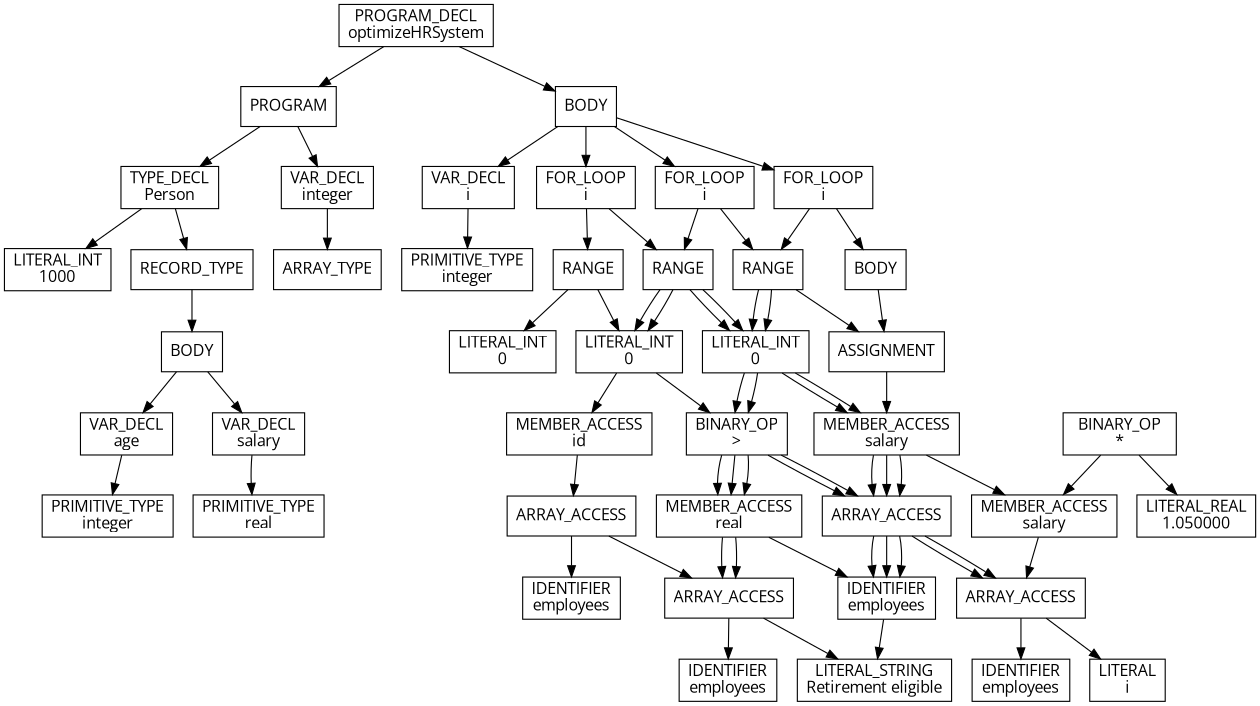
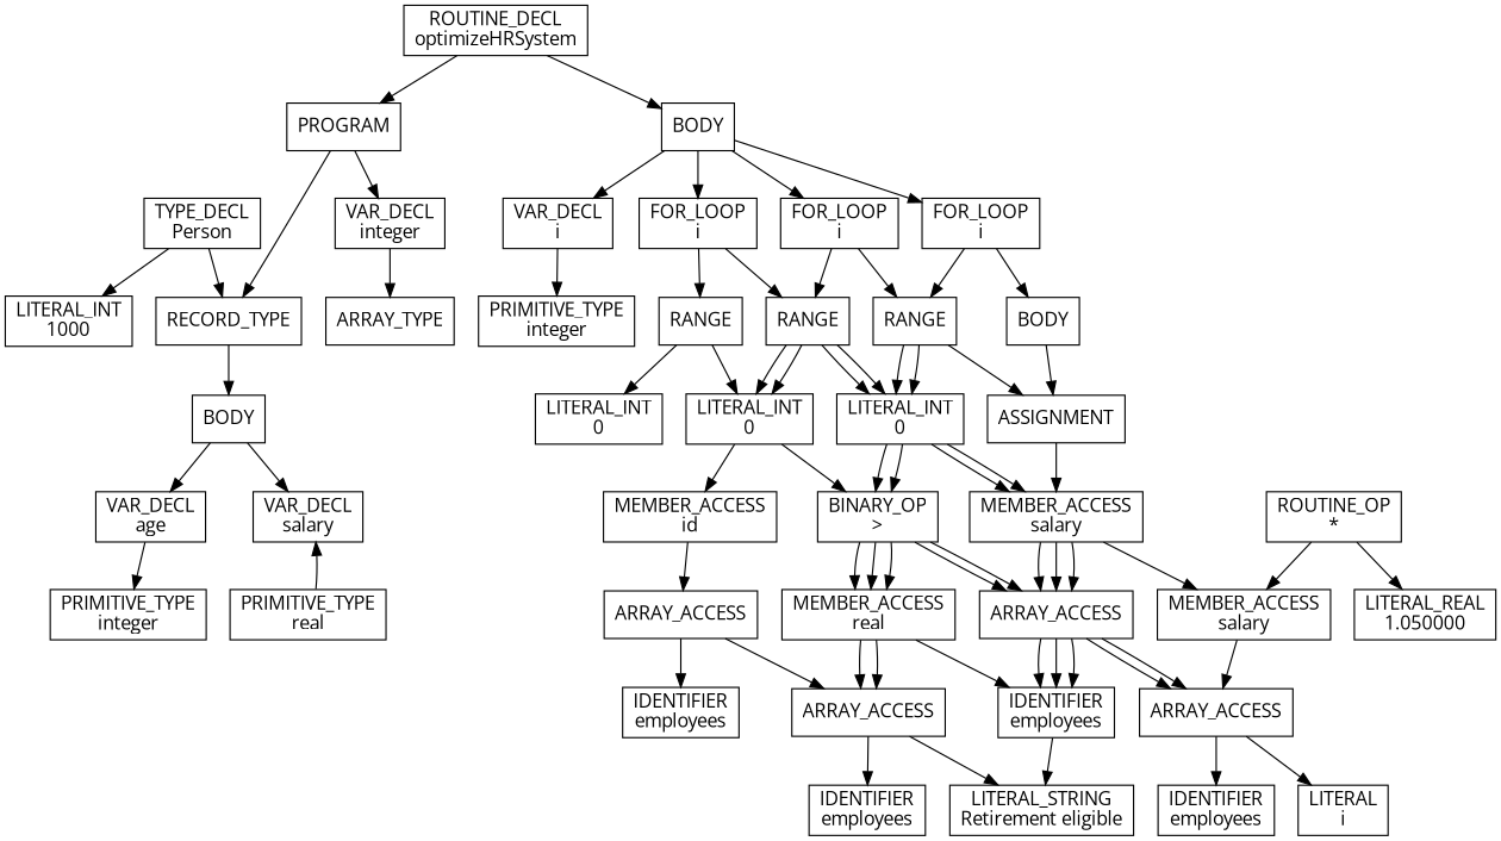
  digraph {
    fontname="Open Sans"
    node [fontname="Open Sans" shape=box]
    edge [fontname="Open Sans"]
    n1 [label=PROGRAM]
    n2 [label="TYPE_DECL\nPerson"]
    n3 [label="VAR_DECL\ninteger"]
    n4 [label=RECORD_TYPE]
    n5 [label="LITERAL_INT\n1000"]
    n6 [label=ARRAY_TYPE]
-   n7 [label="PROGRAM_DECL\noptimizeHRSystem"]
+   n7 [label="ROUTINE_DECL\noptimizeHRSystem"]
    n8 [label=BODY]
    n9 [label=BODY]
    n10 [label="VAR_DECL\nage"]
    n11 [label="VAR_DECL\nsalary"]
    n12 [label="PRIMITIVE_TYPE\ninteger"]
    n13 [label="PRIMITIVE_TYPE\nreal"]
    n14 [label="VAR_DECL\ni"]
    n15 [label="PRIMITIVE_TYPE\ninteger"]
    n16 [label="FOR_LOOP\ni"]
    n17 [label="FOR_LOOP\ni"]
    n18 [label="FOR_LOOP\ni"]
    n19 [label=RANGE]
    n20 [label=RANGE]
    n21 [label=RANGE]
    n22 [label=BODY]
    n23 [label="LITERAL_INT\n0"]
    n24 [label="LITERAL_INT\n0"]
    n25 [label="LITERAL_INT\n0"]
    n26 [label="MEMBER_ACCESS\nid"]
    n27 [label="BINARY_OP\n>"]
    n28 [label=ARRAY_ACCESS]
    n29 [label="MEMBER_ACCESS\nreal"]
    n30 [label=ARRAY_ACCESS]
    n31 [label="MEMBER_ACCESS\nsalary"]
    n32 [label="IDENTIFIER\nemployees"]
    n33 [label=ARRAY_ACCESS]
    n34 [label="IDENTIFIER\nemployees"]
    n35 [label="LITERAL_STRING\nRetirement eligible"]
    n36 [label="IDENTIFIER\nemployees"]
    n37 [label=ARRAY_ACCESS]
    n38 [label="IDENTIFIER\nemployees"]
    n39 [label="LITERAL\ni"]
    n40 [label="MEMBER_ACCESS\nsalary"]
    n41 [label=ASSIGNMENT]
-   n42 [label="BINARY_OP\n*"]
+   n42 [label="ROUTINE_OP\n*"]
    n43 [label="LITERAL_REAL\n1.050000"]
-   n1 -> n2
+   n1 -> n4
    n1 -> n3
    n2 -> n4
    n2 -> n5
    n3 -> n6
    n4 -> n9
    n7 -> n1
    n7 -> n8
    n8 -> n14
    n8 -> n16
    n8 -> n17
    n8 -> n18
    n9 -> n10
    n9 -> n11
    n10 -> n12
-   n11 -> n13
+   n13 -> n11
    n14 -> n15
    n16 -> n19
    n16 -> n20
    n17 -> n20
    n17 -> n21
    n18 -> n21
    n18 -> n22
    n19 -> n23
    n19 -> n24
    n20 -> n24
    n20 -> n24
    n20 -> n25
    n20 -> n25
    n21 -> n25
    n21 -> n25
    n21 -> n41
    n22 -> n41
    n24 -> n26
    n24 -> n27
    n25 -> n27
    n25 -> n27
    n25 -> n31
    n25 -> n31
    n26 -> n28
    n27 -> n29
    n27 -> n29
    n27 -> n29
    n27 -> n30
    n27 -> n30
    n28 -> n32
    n28 -> n33
    n29 -> n33
    n29 -> n33
    n29 -> n36
    n30 -> n36
    n30 -> n36
    n30 -> n36
    n30 -> n37
    n30 -> n37
    n31 -> n30
    n31 -> n30
    n31 -> n30
    n31 -> n40
    n33 -> n34
    n33 -> n35
    n36 -> n35
    n37 -> n38
    n37 -> n39
    n40 -> n37
    n41 -> n31
    n42 -> n40
    n42 -> n43
  }
